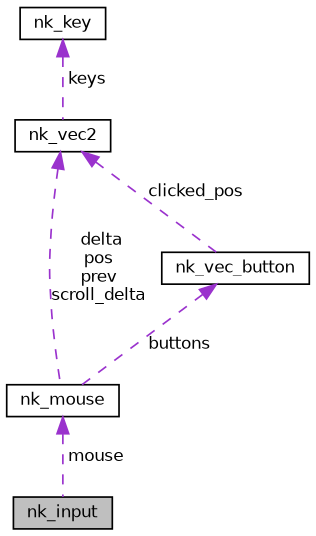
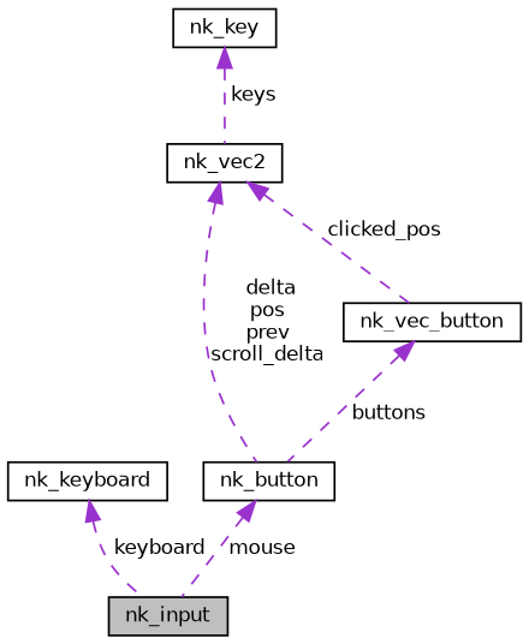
  digraph {
    node [color=black fillcolor=white fontname=Helvetica fontsize=10 shape=record style=filled]
    edge [color=darkorchid3 dir=back fontname=Helvetica fontsize=10 labelfontname=Helvetica labelfontsize=10 style=dashed]
    n1 [fillcolor=grey75 fontcolor=black height=0.2 label=nk_input width=0.4]
+   n2 [height=0.2 label=nk_keyboard width=0.4]
    n3 [height=0.2 label=nk_key width=0.4]
    n4 [height=0.2 label=nk_vec2 width=0.4]
-   n5 [height=0.2 label=nk_mouse width=0.4]
+   n5 [height=0.2 label=nk_button width=0.4]
    n6 [height=0.2 label=nk_vec_button width=0.4]
+   n2 -> n1 [label=" keyboard"]
    n3 -> n4 [label=" keys"]
    n4 -> n5 [label=" delta\npos\nprev\nscroll_delta"]
    n4 -> n6 [label=" clicked_pos"]
    n5 -> n1 [label=" mouse"]
    n6 -> n5 [label=" buttons"]
  }
